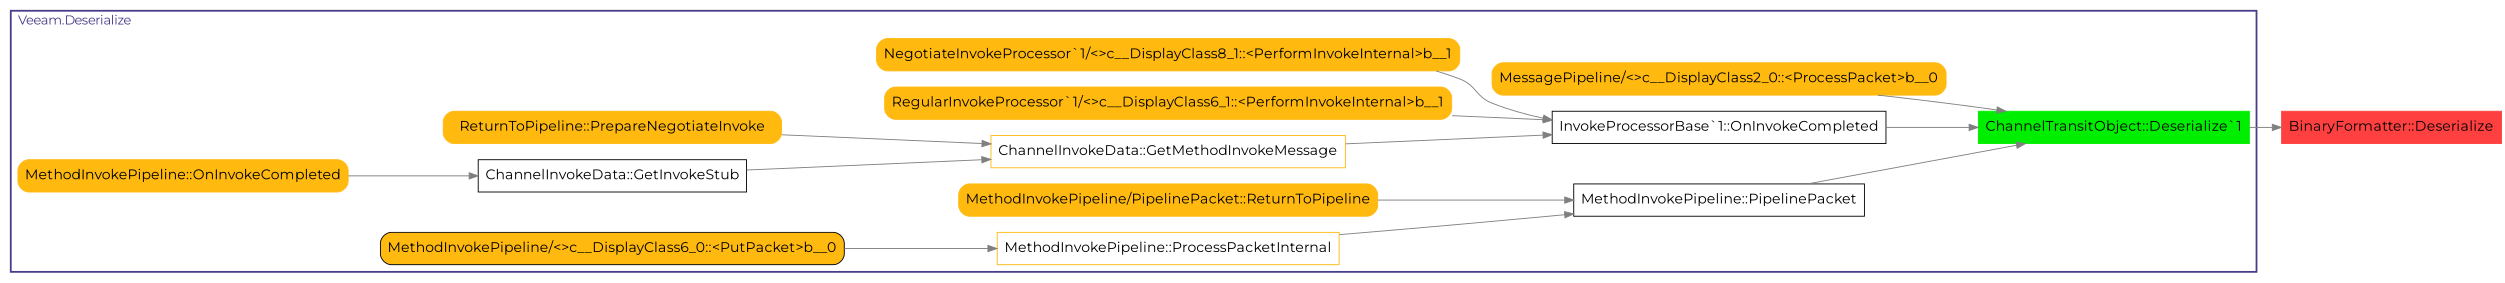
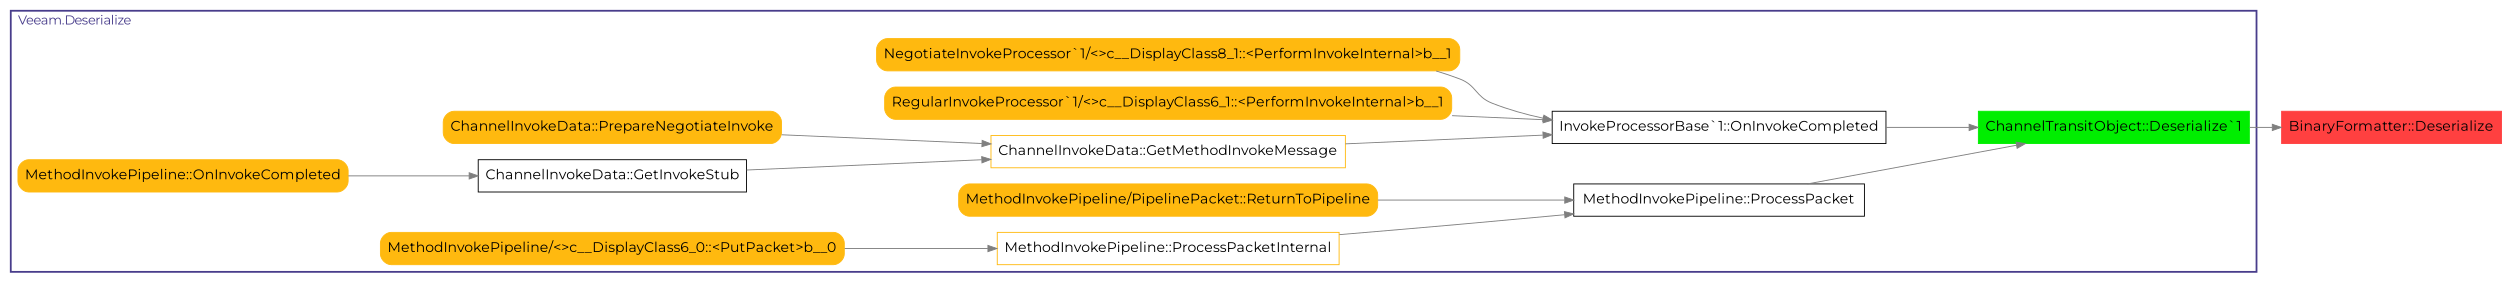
  digraph {
    fontname=Montserrat
    rankdir=LR
    node [color=darkgoldenrod1 fillcolor=darkgoldenrod1 fontname=Montserrat fontsize=16 shape=box style="filled, rounded"]
    edge [color=gray50 fontname=Montserrat]
    n1 [color=green2 fillcolor=green2 label="ChannelTransitObject::Deserialize`1" style=filled]
-   n2 [label="MessagePipeline/<>c__DisplayClass2_0::<ProcessPacket>b__0"]
-   n3 [label="MethodInvokePipeline::PipelinePacket" color="" fillcolor="" style=""]
+   n3 [label="MethodInvokePipeline::ProcessPacket" color="" fillcolor="" style=""]
    n4 [label="ChannelInvokeData::GetMethodInvokeMessage" fillcolor="" style=""]
    n5 [label="InvokeProcessorBase`1::OnInvokeCompleted" color="" fillcolor="" style=""]
    n6 [label="MethodInvokePipeline::ProcessPacketInternal" fillcolor="" style=""]
    n7 [label="MethodInvokePipeline/PipelinePacket::ReturnToPipeline"]
    n8 [label="ChannelInvokeData::GetInvokeStub" color="" fillcolor="" style=""]
-   n9 [label="ReturnToPipeline::PrepareNegotiateInvoke"]
+   n9 [label="ChannelInvokeData::PrepareNegotiateInvoke"]
    n10 [label="NegotiateInvokeProcessor`1/<>c__DisplayClass8_1::<PerformInvokeInternal>b__1"]
    n11 [label="RegularInvokeProcessor`1/<>c__DisplayClass6_1::<PerformInvokeInternal>b__1"]
-   n12 [color=black label="MethodInvokePipeline/<>c__DisplayClass6_0::<PutPacket>b__0"]
+   n12 [label="MethodInvokePipeline/<>c__DisplayClass6_0::<PutPacket>b__0"]
    n13 [label="MethodInvokePipeline::OnInvokeCompleted"]
    n14 [color=brown1 fillcolor=brown1 label="BinaryFormatter::Deserialize" style=filled]
    subgraph cluster_1 {
      color=darkslateblue
      fontcolor=darkslateblue
      label="Veeam.Deserialize"
      labeljust=l
      penwidth=2
      n1
-     n2
      n3
      n4
      n5
      n6
      n7
      n8
      n9
      n10
      n11
      n12
      n13
    }
    n1 -> n14
-   n2 -> n1
    n3 -> n1
    n4 -> n5
    n5 -> n1
    n6 -> n3
    n7 -> n3
    n8 -> n4
    n9 -> n4
    n10 -> n5
    n11 -> n5
    n12 -> n6
    n13 -> n8
  }
